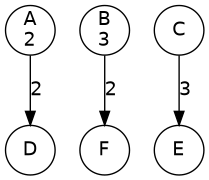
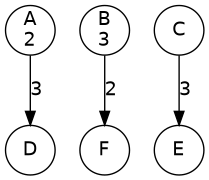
  digraph {
    fontname="DejaVu Sans"
    node [fixedsize=true fontname="DejaVu Sans" shape=circle]
    edge [fontname="DejaVu Sans"]
    n1 [label="A\n2" width=0.5]
    n2 [label="D\n" width=0.5]
    n3 [label="B\n3" width=0.5]
    n4 [label="F\n" width=0.5]
    n5 [label="C\n" width=0.5]
    n6 [label="E\n" width=0.5]
-   n1 -> n2 [label=2]
+   n1 -> n2 [label=3]
    n3 -> n4 [label=2]
    n5 -> n6 [label=3]
  }
